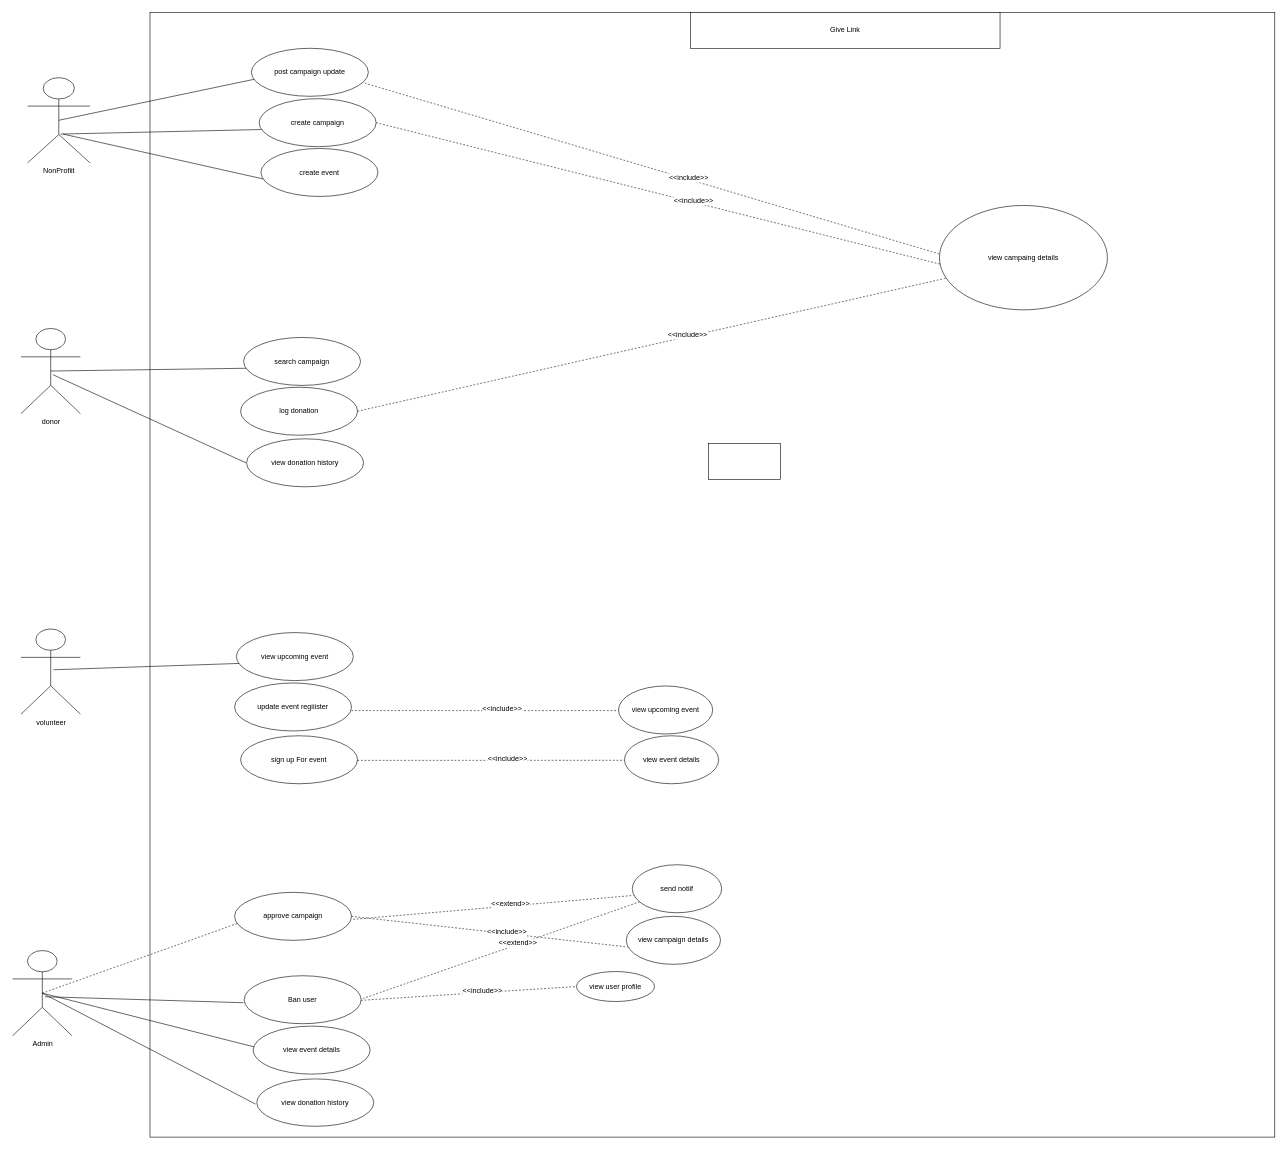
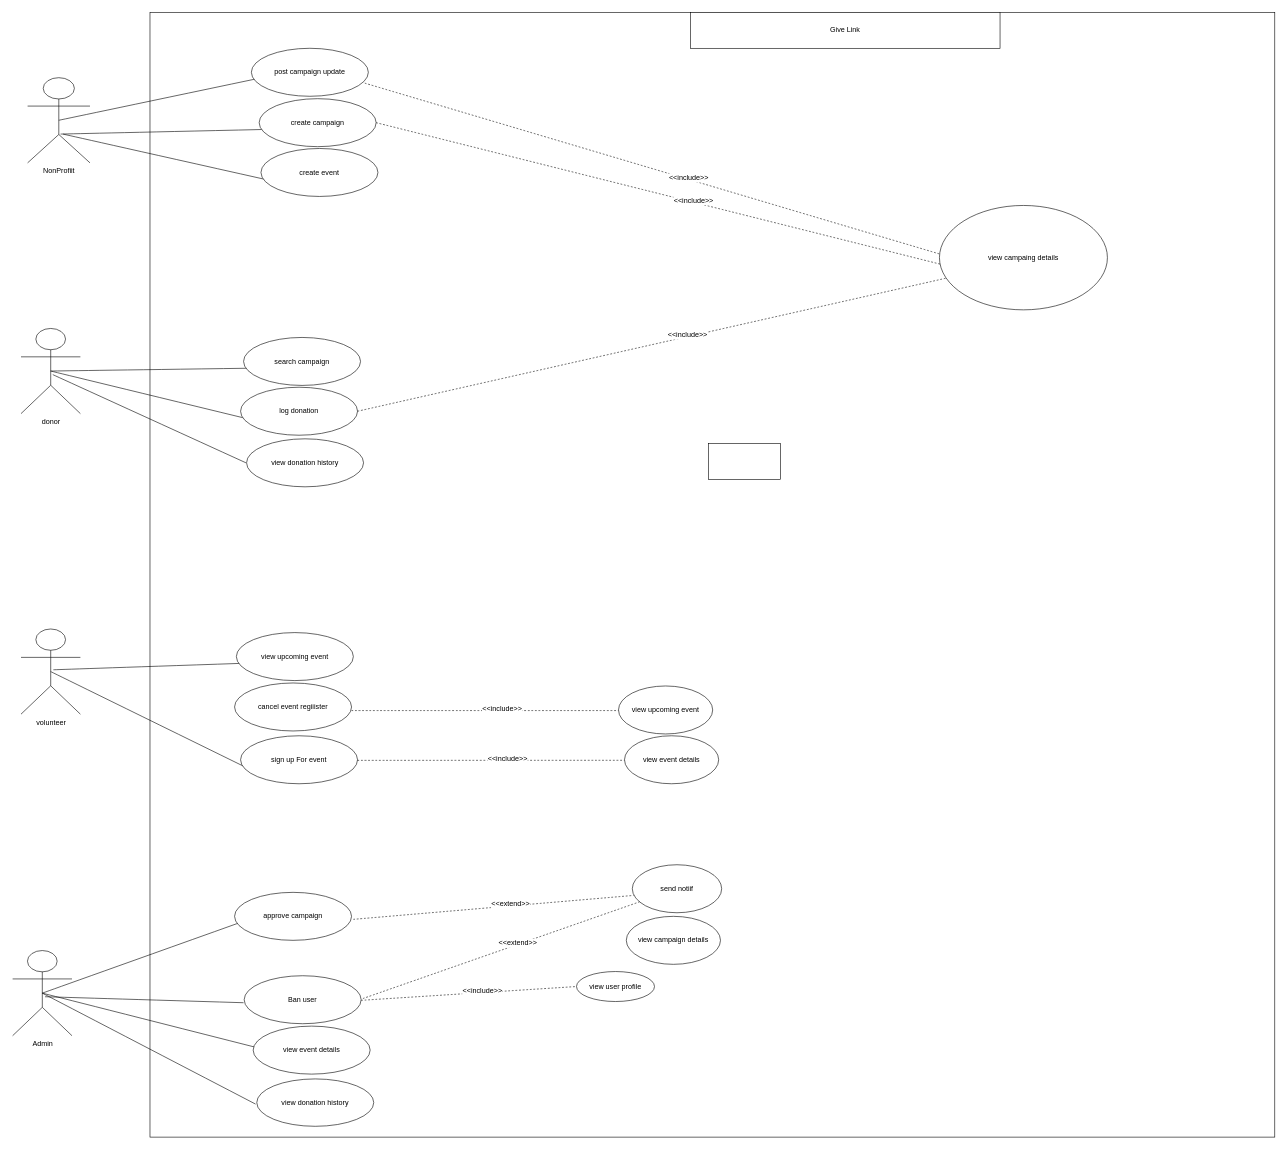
  <mxCell id="0" />
  <mxCell id="1" parent="0" />
  <mxCell id="2" value="" style="whiteSpace=wrap;html=1;aspect=fixed;" vertex="1" parent="1"><mxGeometry x="249" y="20" width="1875" height="1875" as="geometry" /></mxCell>
  <mxCell id="3" value="Admin" style="shape=umlActor;verticalLabelPosition=bottom;verticalAlign=top;html=1;outlineConnect=0;" vertex="1" parent="1"><mxGeometry x="20" y="1584" width="99" height="142" as="geometry" /></mxCell>
  <mxCell id="4" value="volunteer" style="shape=umlActor;verticalLabelPosition=bottom;verticalAlign=top;html=1;outlineConnect=0;" vertex="1" parent="1"><mxGeometry x="34" y="1048" width="99" height="142" as="geometry" /></mxCell>
  <mxCell id="5" value="donor" style="shape=umlActor;verticalLabelPosition=bottom;verticalAlign=top;html=1;outlineConnect=0;" vertex="1" parent="1"><mxGeometry x="34" y="547" width="99" height="142" as="geometry" /></mxCell>
  <mxCell id="6" value="NonProfiit" style="shape=umlActor;verticalLabelPosition=bottom;verticalAlign=top;html=1;outlineConnect=0;" vertex="1" parent="1"><mxGeometry x="45" y="129" width="104" height="142" as="geometry" /></mxCell>
- <mxCell id="7" value="" style="endArrow=none;html=1;rounded=0;fontSize=12;startSize=8;endSize=8;curved=1;entryX=0.032;entryY=0.642;entryDx=0;entryDy=0;entryPerimeter=0;exitX=0.5;exitY=0.5;exitDx=0;exitDy=0;exitPerimeter=0;dashed=1;" edge="1" parent="1" source="3" target="8"><mxGeometry width="50" height="50" relative="1" as="geometry"><mxPoint x="164" y="1593" as="sourcePoint" /><mxPoint x="214" y="1543" as="targetPoint" /></mxGeometry></mxCell>
+ <mxCell id="7" value="" style="endArrow=none;html=1;rounded=0;fontSize=12;startSize=8;endSize=8;curved=1;entryX=0.032;entryY=0.642;entryDx=0;entryDy=0;entryPerimeter=0;exitX=0.5;exitY=0.5;exitDx=0;exitDy=0;exitPerimeter=0;" edge="1" parent="1" source="3" target="8"><mxGeometry width="50" height="50" relative="1" as="geometry"><mxPoint x="164" y="1593" as="sourcePoint" /><mxPoint x="214" y="1543" as="targetPoint" /></mxGeometry></mxCell>
  <mxCell id="8" value="approve campaign" style="ellipse;whiteSpace=wrap;html=1;" vertex="1" parent="1"><mxGeometry x="390" y="1487" width="195" height="80" as="geometry" /></mxCell>
  <mxCell id="9" value="" style="endArrow=none;html=1;rounded=0;fontSize=12;startSize=8;endSize=8;curved=1;entryX=0.078;entryY=0.835;entryDx=0;entryDy=0;entryPerimeter=0;" edge="1" parent="1"><mxGeometry width="50" height="50" relative="1" as="geometry"><mxPoint x="74" y="1661" as="sourcePoint" /><mxPoint x="405" y="1671" as="targetPoint" /></mxGeometry></mxCell>
  <mxCell id="10" value="Ban user" style="ellipse;whiteSpace=wrap;html=1;" vertex="1" parent="1"><mxGeometry x="406" y="1626" width="195" height="80" as="geometry" /></mxCell>
  <mxCell id="11" value="view campaign details" style="ellipse;whiteSpace=wrap;html=1;" vertex="1" parent="1"><mxGeometry x="1043" y="1527" width="157" height="80" as="geometry" /></mxCell>
- <mxCell id="12" value="" style="endArrow=none;dashed=1;html=1;rounded=0;fontSize=12;startSize=8;endSize=8;curved=1;entryX=0.015;entryY=0.639;entryDx=0;entryDy=0;entryPerimeter=0;exitX=1;exitY=0.5;exitDx=0;exitDy=0;" edge="1" parent="1" source="8" target="11"><mxGeometry width="50" height="50" relative="1" as="geometry"><mxPoint x="603" y="1578" as="sourcePoint" /><mxPoint x="915" y="1628" as="targetPoint" /></mxGeometry></mxCell>
- <mxCell id="13" value="&amp;lt;&amp;lt;include&amp;gt;&amp;gt;" style="edgeLabel;html=1;align=center;verticalAlign=middle;resizable=0;points=[];fontSize=12;" vertex="1" connectable="0" parent="12"><mxGeometry x="0.119" y="3" relative="1" as="geometry"><mxPoint x="1" as="offset" /></mxGeometry></mxCell>
  <mxCell id="14" value="" style="endArrow=none;dashed=1;html=1;rounded=0;fontSize=12;startSize=8;endSize=8;curved=1;entryX=0.015;entryY=0.639;entryDx=0;entryDy=0;entryPerimeter=0;" edge="1" target="16" parent="1"><mxGeometry width="50" height="50" relative="1" as="geometry"><mxPoint x="588" y="1532" as="sourcePoint" /><mxPoint x="925" y="1542" as="targetPoint" /></mxGeometry></mxCell>
  <mxCell id="15" value="&amp;lt;&amp;lt;extend&amp;gt;&amp;gt;" style="edgeLabel;html=1;align=center;verticalAlign=middle;resizable=0;points=[];fontSize=12;" vertex="1" connectable="0" parent="14"><mxGeometry x="0.119" y="3" relative="1" as="geometry"><mxPoint x="1" as="offset" /></mxGeometry></mxCell>
  <mxCell id="16" value="send notiif" style="ellipse;whiteSpace=wrap;html=1;" vertex="1" parent="1"><mxGeometry x="1053" y="1441" width="149" height="80" as="geometry" /></mxCell>
  <mxCell id="17" value="view user profile" style="ellipse;whiteSpace=wrap;html=1;" vertex="1" parent="1"><mxGeometry x="960" y="1619" width="130" height="50" as="geometry" /></mxCell>
  <mxCell id="18" value="" style="endArrow=none;dashed=1;html=1;rounded=0;fontSize=12;startSize=8;endSize=8;curved=1;exitX=1;exitY=0.5;exitDx=0;exitDy=0;entryX=0;entryY=0.5;entryDx=0;entryDy=0;" edge="1" parent="1" target="17"><mxGeometry width="50" height="50" relative="1" as="geometry"><mxPoint x="601" y="1667" as="sourcePoint" /><mxPoint x="769" y="1664" as="targetPoint" /></mxGeometry></mxCell>
  <mxCell id="19" value="&amp;lt;&amp;lt;include&amp;gt;&amp;gt;" style="edgeLabel;html=1;align=center;verticalAlign=middle;resizable=0;points=[];fontSize=12;" vertex="1" connectable="0" parent="18"><mxGeometry x="0.119" y="3" relative="1" as="geometry"><mxPoint x="1" as="offset" /></mxGeometry></mxCell>
  <mxCell id="20" value="" style="endArrow=none;dashed=1;html=1;rounded=0;fontSize=12;startSize=8;endSize=8;curved=1;" edge="1" parent="1" target="16"><mxGeometry width="50" height="50" relative="1" as="geometry"><mxPoint x="604" y="1664" as="sourcePoint" /><mxPoint x="1065" y="1581" as="targetPoint" /></mxGeometry></mxCell>
  <mxCell id="21" value="&amp;lt;&amp;lt;extend&amp;gt;&amp;gt;" style="edgeLabel;html=1;align=center;verticalAlign=middle;resizable=0;points=[];fontSize=12;" vertex="1" connectable="0" parent="20"><mxGeometry x="0.119" y="3" relative="1" as="geometry"><mxPoint x="1" as="offset" /></mxGeometry></mxCell>
  <mxCell id="22" value="" style="endArrow=none;html=1;rounded=0;fontSize=12;startSize=8;endSize=8;curved=1;entryX=0.078;entryY=0.835;entryDx=0;entryDy=0;entryPerimeter=0;exitX=0.5;exitY=0.5;exitDx=0;exitDy=0;exitPerimeter=0;" edge="1" parent="1" source="3"><mxGeometry width="50" height="50" relative="1" as="geometry"><mxPoint x="93" y="1735" as="sourcePoint" /><mxPoint x="424" y="1745" as="targetPoint" /></mxGeometry></mxCell>
  <mxCell id="23" value="view event details" style="ellipse;whiteSpace=wrap;html=1;" vertex="1" parent="1"><mxGeometry x="421" y="1710" width="195" height="80" as="geometry" /></mxCell>
  <mxCell id="24" value="" style="endArrow=none;html=1;rounded=0;fontSize=12;startSize=8;endSize=8;curved=1;entryX=0.078;entryY=0.835;entryDx=0;entryDy=0;entryPerimeter=0;exitX=0.5;exitY=0.5;exitDx=0;exitDy=0;exitPerimeter=0;" edge="1" parent="1" source="3"><mxGeometry width="50" height="50" relative="1" as="geometry"><mxPoint x="94" y="1830" as="sourcePoint" /><mxPoint x="425" y="1840" as="targetPoint" /></mxGeometry></mxCell>
  <mxCell id="25" value="view donation history" style="ellipse;whiteSpace=wrap;html=1;" vertex="1" parent="1"><mxGeometry x="427" y="1798" width="195" height="79" as="geometry" /></mxCell>
+ <mxCell id="26" value="" style="endArrow=none;html=1;rounded=0;fontSize=12;startSize=8;endSize=8;curved=1;entryX=0.032;entryY=0.642;entryDx=0;entryDy=0;entryPerimeter=0;exitX=0.5;exitY=0.5;exitDx=0;exitDy=0;exitPerimeter=0;" edge="1" target="27" parent="1" source="4"><mxGeometry width="50" height="50" relative="1" as="geometry"><mxPoint x="80" y="1665" as="sourcePoint" /><mxPoint x="224" y="1553" as="targetPoint" /></mxGeometry></mxCell>
  <mxCell id="27" value="sign up For event" style="ellipse;whiteSpace=wrap;html=1;" vertex="1" parent="1"><mxGeometry x="400" y="1226" width="195" height="80" as="geometry" /></mxCell>
- <mxCell id="28" value="update event regiiister" style="ellipse;whiteSpace=wrap;html=1;" vertex="1" parent="1"><mxGeometry x="390" y="1138" width="195" height="80" as="geometry" /></mxCell>
+ <mxCell id="28" value="cancel event regiiister" style="ellipse;whiteSpace=wrap;html=1;" vertex="1" parent="1"><mxGeometry x="390" y="1138" width="195" height="80" as="geometry" /></mxCell>
  <mxCell id="29" value="" style="endArrow=none;html=1;rounded=0;fontSize=12;startSize=8;endSize=8;curved=1;entryX=0.032;entryY=0.642;entryDx=0;entryDy=0;entryPerimeter=0;" edge="1" target="30" parent="1"><mxGeometry width="50" height="50" relative="1" as="geometry"><mxPoint x="88" y="1116" as="sourcePoint" /><mxPoint x="217" y="1381" as="targetPoint" /></mxGeometry></mxCell>
  <mxCell id="30" value="view upcoming event" style="ellipse;whiteSpace=wrap;html=1;" vertex="1" parent="1"><mxGeometry x="393" y="1054" width="195" height="80" as="geometry" /></mxCell>
  <mxCell id="31" value="" style="endArrow=none;dashed=1;html=1;rounded=0;fontSize=12;startSize=8;endSize=8;curved=1;entryX=0.422;entryY=0.665;entryDx=0;entryDy=0;entryPerimeter=0;exitX=1;exitY=0.5;exitDx=0;exitDy=0;" edge="1" parent="1" target="2"><mxGeometry width="50" height="50" relative="1" as="geometry"><mxPoint x="595" y="1267" as="sourcePoint" /><mxPoint x="1055" y="1318" as="targetPoint" /></mxGeometry></mxCell>
  <mxCell id="32" value="&amp;lt;&amp;lt;include&amp;gt;&amp;gt;" style="edgeLabel;html=1;align=center;verticalAlign=middle;resizable=0;points=[];fontSize=12;" vertex="1" connectable="0" parent="31"><mxGeometry x="0.119" y="3" relative="1" as="geometry"><mxPoint x="1" as="offset" /></mxGeometry></mxCell>
  <mxCell id="33" value="view event details" style="ellipse;whiteSpace=wrap;html=1;" vertex="1" parent="1"><mxGeometry x="1040" y="1226" width="157" height="80" as="geometry" /></mxCell>
  <mxCell id="34" value="" style="endArrow=none;dashed=1;html=1;rounded=0;fontSize=12;startSize=8;endSize=8;curved=1;entryX=0.422;entryY=0.665;entryDx=0;entryDy=0;entryPerimeter=0;exitX=1;exitY=0.5;exitDx=0;exitDy=0;" edge="1" parent="1"><mxGeometry width="50" height="50" relative="1" as="geometry"><mxPoint x="585" y="1184" as="sourcePoint" /><mxPoint x="1030" y="1184" as="targetPoint" /></mxGeometry></mxCell>
  <mxCell id="35" value="&amp;lt;&amp;lt;include&amp;gt;&amp;gt;" style="edgeLabel;html=1;align=center;verticalAlign=middle;resizable=0;points=[];fontSize=12;" vertex="1" connectable="0" parent="34"><mxGeometry x="0.119" y="3" relative="1" as="geometry"><mxPoint x="1" as="offset" /></mxGeometry></mxCell>
  <mxCell id="36" value="view upcoming event" style="ellipse;whiteSpace=wrap;html=1;" vertex="1" parent="1"><mxGeometry x="1030" y="1143" width="157" height="80" as="geometry" /></mxCell>
+ <mxCell id="37" value="" style="endArrow=none;html=1;rounded=0;fontSize=12;startSize=8;endSize=8;curved=1;entryX=0.032;entryY=0.642;entryDx=0;entryDy=0;entryPerimeter=0;exitX=0.5;exitY=0.5;exitDx=0;exitDy=0;exitPerimeter=0;" edge="1" target="38" parent="1" source="5"><mxGeometry width="50" height="50" relative="1" as="geometry"><mxPoint x="94" y="626" as="sourcePoint" /><mxPoint x="224" y="972" as="targetPoint" /></mxGeometry></mxCell>
  <mxCell id="38" value="log donation" style="ellipse;whiteSpace=wrap;html=1;" vertex="1" parent="1"><mxGeometry x="400" y="645" width="195" height="80" as="geometry" /></mxCell>
  <mxCell id="39" value="" style="endArrow=none;html=1;rounded=0;fontSize=12;startSize=8;endSize=8;curved=1;entryX=0.032;entryY=0.642;entryDx=0;entryDy=0;entryPerimeter=0;exitX=0.5;exitY=0.5;exitDx=0;exitDy=0;exitPerimeter=0;" edge="1" target="40" parent="1" source="5"><mxGeometry width="50" height="50" relative="1" as="geometry"><mxPoint x="89" y="535" as="sourcePoint" /><mxPoint x="229" y="889" as="targetPoint" /></mxGeometry></mxCell>
  <mxCell id="40" value="search campaign" style="ellipse;whiteSpace=wrap;html=1;" vertex="1" parent="1"><mxGeometry x="405" y="562" width="195" height="80" as="geometry" /></mxCell>
  <mxCell id="41" value="" style="endArrow=none;html=1;rounded=0;fontSize=12;startSize=8;endSize=8;curved=1;" edge="1" parent="1"><mxGeometry width="50" height="50" relative="1" as="geometry"><mxPoint x="87" y="624" as="sourcePoint" /><mxPoint x="409" y="771" as="targetPoint" /></mxGeometry></mxCell>
  <mxCell id="42" value="view donation history" style="ellipse;whiteSpace=wrap;html=1;" vertex="1" parent="1"><mxGeometry x="410" y="731" width="195" height="80" as="geometry" /></mxCell>
  <mxCell id="43" value="" style="endArrow=none;html=1;rounded=0;fontSize=12;startSize=8;endSize=8;curved=1;entryX=0.032;entryY=0.642;entryDx=0;entryDy=0;entryPerimeter=0;exitX=0.5;exitY=0.5;exitDx=0;exitDy=0;exitPerimeter=0;" edge="1" parent="1" target="44"><mxGeometry width="50" height="50" relative="1" as="geometry"><mxPoint x="100" y="223" as="sourcePoint" /><mxPoint x="245" y="494" as="targetPoint" /></mxGeometry></mxCell>
  <mxCell id="44" value="create campaign" style="ellipse;whiteSpace=wrap;html=1;" vertex="1" parent="1"><mxGeometry x="431" y="164" width="195" height="80" as="geometry" /></mxCell>
  <mxCell id="45" value="" style="endArrow=none;html=1;rounded=0;fontSize=12;startSize=8;endSize=8;curved=1;entryX=0.032;entryY=0.642;entryDx=0;entryDy=0;entryPerimeter=0;exitX=0.5;exitY=0.5;exitDx=0;exitDy=0;exitPerimeter=0;" edge="1" target="46" parent="1" source="6"><mxGeometry width="50" height="50" relative="1" as="geometry"><mxPoint x="97" y="136" as="sourcePoint" /><mxPoint x="242" y="407" as="targetPoint" /></mxGeometry></mxCell>
  <mxCell id="46" value="post campaign update" style="ellipse;whiteSpace=wrap;html=1;" vertex="1" parent="1"><mxGeometry x="418" y="80" width="195" height="80" as="geometry" /></mxCell>
  <mxCell id="47" value="" style="endArrow=none;html=1;rounded=0;fontSize=12;startSize=8;endSize=8;curved=1;entryX=0.032;entryY=0.642;entryDx=0;entryDy=0;entryPerimeter=0;" edge="1" target="48" parent="1"><mxGeometry width="50" height="50" relative="1" as="geometry"><mxPoint x="104" y="223" as="sourcePoint" /><mxPoint x="251" y="574" as="targetPoint" /></mxGeometry></mxCell>
  <mxCell id="48" value="create event" style="ellipse;whiteSpace=wrap;html=1;" vertex="1" parent="1"><mxGeometry x="434" y="247" width="195" height="80" as="geometry" /></mxCell>
  <mxCell id="49" value="" style="endArrow=none;dashed=1;html=1;rounded=0;fontSize=12;startSize=8;endSize=8;curved=1;entryX=0.422;entryY=0.665;entryDx=0;entryDy=0;entryPerimeter=0;exitX=0.191;exitY=0.063;exitDx=0;exitDy=0;exitPerimeter=0;" edge="1" parent="1" source="2"><mxGeometry width="50" height="50" relative="1" as="geometry"><mxPoint x="1124" y="424" as="sourcePoint" /><mxPoint x="1569" y="424" as="targetPoint" /></mxGeometry></mxCell>
  <mxCell id="50" value="&amp;lt;&amp;lt;include&amp;gt;&amp;gt;" style="edgeLabel;html=1;align=center;verticalAlign=middle;resizable=0;points=[];fontSize=12;" vertex="1" connectable="0" parent="49"><mxGeometry x="0.119" y="3" relative="1" as="geometry"><mxPoint x="1" as="offset" /></mxGeometry></mxCell>
  <mxCell id="51" value="view campaing details" style="ellipse;whiteSpace=wrap;html=1;" vertex="1" parent="1"><mxGeometry x="1565" y="342" width="280" height="174" as="geometry" /></mxCell>
  <mxCell id="52" value="" style="endArrow=none;dashed=1;html=1;rounded=0;fontSize=12;startSize=8;endSize=8;curved=1;entryX=0.422;entryY=0.665;entryDx=0;entryDy=0;entryPerimeter=0;exitX=1;exitY=0.5;exitDx=0;exitDy=0;" edge="1" parent="1" source="44"><mxGeometry width="50" height="50" relative="1" as="geometry"><mxPoint x="605" y="154" as="sourcePoint" /><mxPoint x="1567" y="440" as="targetPoint" /></mxGeometry></mxCell>
  <mxCell id="53" value="&amp;lt;&amp;lt;include&amp;gt;&amp;gt;" style="edgeLabel;html=1;align=center;verticalAlign=middle;resizable=0;points=[];fontSize=12;" vertex="1" connectable="0" parent="52"><mxGeometry x="0.119" y="3" relative="1" as="geometry"><mxPoint x="1" as="offset" /></mxGeometry></mxCell>
  <mxCell id="54" value="" style="endArrow=none;dashed=1;html=1;rounded=0;fontSize=12;startSize=8;endSize=8;curved=1;entryX=0.422;entryY=0.665;entryDx=0;entryDy=0;entryPerimeter=0;exitX=1;exitY=0.5;exitDx=0;exitDy=0;" edge="1" parent="1" source="38"><mxGeometry width="50" height="50" relative="1" as="geometry"><mxPoint x="636" y="227" as="sourcePoint" /><mxPoint x="1577" y="463" as="targetPoint" /></mxGeometry></mxCell>
  <mxCell id="55" value="&amp;lt;&amp;lt;include&amp;gt;&amp;gt;" style="edgeLabel;html=1;align=center;verticalAlign=middle;resizable=0;points=[];fontSize=12;" vertex="1" connectable="0" parent="54"><mxGeometry x="0.119" y="3" relative="1" as="geometry"><mxPoint x="1" as="offset" /></mxGeometry></mxCell>
  <mxCell id="56" value="" style="rounded=0;whiteSpace=wrap;html=1;" vertex="1" parent="1"><mxGeometry x="1180" y="739" width="120" height="60" as="geometry" /></mxCell>
  <mxCell id="57" value="Give Link" style="rounded=0;whiteSpace=wrap;html=1;" vertex="1" parent="1"><mxGeometry x="1150" y="20" width="516" height="60" as="geometry" /></mxCell>
